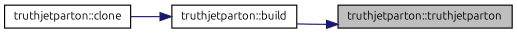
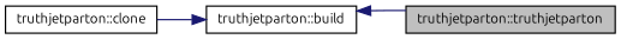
  digraph {
    fontname=Ubuntu
    rankdir=RL
    node [color=black fillcolor=white fontname=Ubuntu fontsize=10 shape=record style=filled]
    edge [color=midnightblue dir=back fontname=Ubuntu fontsize=10 labelfontname=Helvetica labelfontsize=10 style=solid]
    n1 [fillcolor=grey75 fontcolor=black height=0.2 label="truthjetparton::truthjetparton" width=0.4]
    n2 [height=0.2 label="truthjetparton::build" width=0.4]
    n3 [height=0.2 label="truthjetparton::clone" width=0.4]
-   n1 -> n2
+   n2 -> n1
    n2 -> n3
  }
